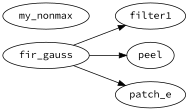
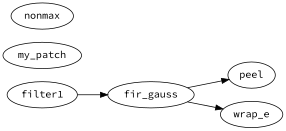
  digraph {
    rankdir=LR
    fontname="Source Code Pro"
    node [fontname="Source Code Pro"]
    edge [fontname="Source Code Pro"]
    fir_gauss
    filter1
    peel
-   wrap_e [label=patch_e]
-   my_patch [label=my_nonmax]
-   fir_gauss -> filter1
+   wrap_e
+   my_patch
+   nonmax
+   filter1 -> fir_gauss
    fir_gauss -> peel
    fir_gauss -> wrap_e
  }
